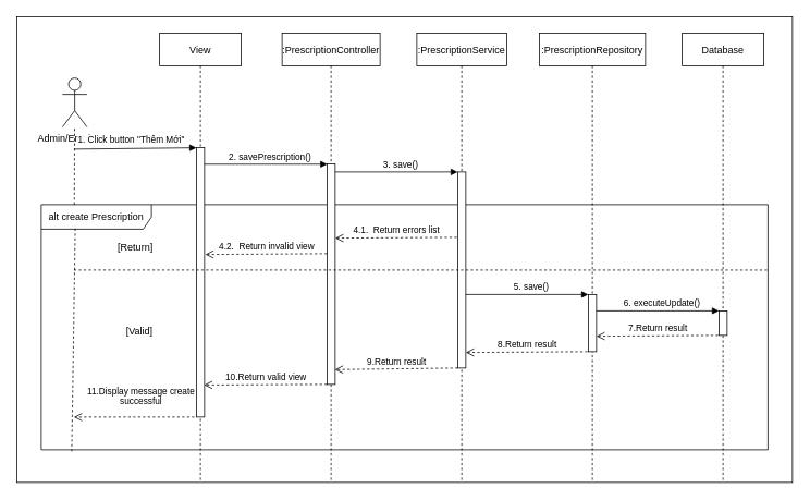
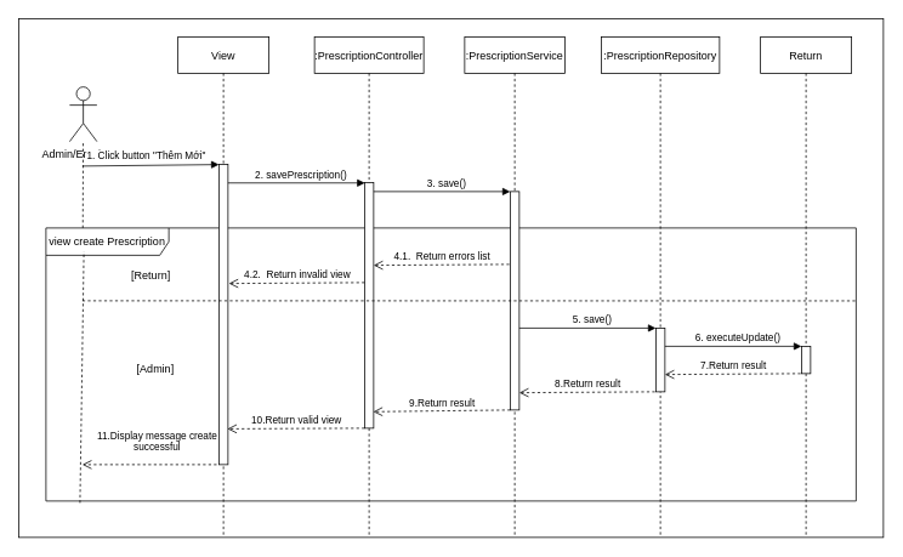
  <mxCell id="0" />
  <mxCell id="1" parent="0" />
  <mxCell id="2" value="" style="rounded=0;whiteSpace=wrap;html=1;" parent="1" vertex="1"><mxGeometry x="20" y="20" width="950" height="570" as="geometry" /></mxCell>
- <mxCell id="3" value="alt create Prescription" style="shape=umlFrame;whiteSpace=wrap;html=1;width=135;height=30;" parent="1" vertex="1"><mxGeometry x="50" y="250" width="890" height="300" as="geometry" /></mxCell>
+ <mxCell id="3" value="view create Prescription" style="shape=umlFrame;whiteSpace=wrap;html=1;width=135;height=30;" parent="1" vertex="1"><mxGeometry x="50" y="250" width="890" height="300" as="geometry" /></mxCell>
  <mxCell id="4" value="Admin/Employee" style="shape=umlActor;verticalLabelPosition=bottom;verticalAlign=top;html=1;" parent="1" vertex="1"><mxGeometry x="76" y="95" width="30" height="60" as="geometry" /></mxCell>
  <mxCell id="5" value="View" style="shape=umlLifeline;perimeter=lifelinePerimeter;container=1;collapsible=0;recursiveResize=0;rounded=0;shadow=0;strokeWidth=1;" parent="1" vertex="1"><mxGeometry x="195" y="40" width="100" height="550" as="geometry" /></mxCell>
  <mxCell id="6" value="" style="html=1;points=[];perimeter=orthogonalPerimeter;" parent="5" vertex="1"><mxGeometry x="45" y="140" width="10" height="330" as="geometry" /></mxCell>
  <mxCell id="7" value="11.Display message create &lt;br&gt;successful" style="html=1;verticalAlign=bottom;endArrow=open;dashed=1;endSize=8;" parent="5" edge="1"><mxGeometry x="-0.085" y="-10" relative="1" as="geometry"><mxPoint x="42.5" y="470" as="sourcePoint" /><mxPoint x="-105" y="470" as="targetPoint" /><mxPoint x="1" as="offset" /></mxGeometry></mxCell>
  <mxCell id="8" value=":PrescriptionController" style="shape=umlLifeline;perimeter=lifelinePerimeter;container=1;collapsible=0;recursiveResize=0;rounded=0;shadow=0;strokeWidth=1;" parent="1" vertex="1"><mxGeometry x="345" y="40" width="120" height="550" as="geometry" /></mxCell>
  <mxCell id="9" value="" style="html=1;points=[];perimeter=orthogonalPerimeter;" parent="8" vertex="1"><mxGeometry x="55" y="160" width="10" height="270" as="geometry" /></mxCell>
  <mxCell id="10" value="4.2. &amp;nbsp;Return invalid view" style="html=1;verticalAlign=bottom;endArrow=open;dashed=1;endSize=8;exitX=-0.055;exitY=0.291;exitDx=0;exitDy=0;exitPerimeter=0;" parent="8" edge="1"><mxGeometry x="-0.003" relative="1" as="geometry"><mxPoint x="55" y="270" as="sourcePoint" /><mxPoint x="-94" y="271" as="targetPoint" /><mxPoint as="offset" /></mxGeometry></mxCell>
  <mxCell id="11" value="10.Return valid view" style="html=1;verticalAlign=bottom;endArrow=open;dashed=1;endSize=8;exitX=-0.055;exitY=0.291;exitDx=0;exitDy=0;exitPerimeter=0;entryX=0.942;entryY=0.881;entryDx=0;entryDy=0;entryPerimeter=0;" parent="8" target="6" edge="1"><mxGeometry x="-0.003" relative="1" as="geometry"><mxPoint x="55" y="430" as="sourcePoint" /><mxPoint x="-94" y="431" as="targetPoint" /><mxPoint as="offset" /></mxGeometry></mxCell>
  <mxCell id="12" value="4.1. &amp;nbsp;Return errors list" style="html=1;verticalAlign=bottom;endArrow=open;dashed=1;endSize=8;exitX=-0.055;exitY=0.291;exitDx=0;exitDy=0;exitPerimeter=0;" parent="8" edge="1"><mxGeometry x="-0.003" relative="1" as="geometry"><mxPoint x="214" y="250" as="sourcePoint" /><mxPoint x="65" y="251" as="targetPoint" /><mxPoint as="offset" /></mxGeometry></mxCell>
  <mxCell id="13" value="3. save()" style="html=1;verticalAlign=bottom;endArrow=block;entryX=0;entryY=0;entryDx=0;entryDy=0;entryPerimeter=0;" parent="8" target="15" edge="1"><mxGeometry x="0.067" width="80" relative="1" as="geometry"><mxPoint x="65" y="170" as="sourcePoint" /><mxPoint x="215" y="170" as="targetPoint" /><mxPoint as="offset" /></mxGeometry></mxCell>
  <mxCell id="14" value=":PrescriptionService" style="shape=umlLifeline;perimeter=lifelinePerimeter;container=1;collapsible=0;recursiveResize=0;rounded=0;shadow=0;strokeWidth=1;" parent="1" vertex="1"><mxGeometry x="510" y="40" width="110" height="550" as="geometry" /></mxCell>
  <mxCell id="15" value="" style="html=1;points=[];perimeter=orthogonalPerimeter;" parent="14" vertex="1"><mxGeometry x="50" y="170" width="10" height="240" as="geometry" /></mxCell>
  <mxCell id="16" value="9.Return result" style="html=1;verticalAlign=bottom;endArrow=open;dashed=1;endSize=8;exitX=-0.055;exitY=0.291;exitDx=0;exitDy=0;exitPerimeter=0;entryX=0.962;entryY=0.933;entryDx=0;entryDy=0;entryPerimeter=0;" parent="14" target="9" edge="1"><mxGeometry x="-0.003" relative="1" as="geometry"><mxPoint x="50" y="410" as="sourcePoint" /><mxPoint x="-99" y="411" as="targetPoint" /><mxPoint as="offset" /></mxGeometry></mxCell>
  <mxCell id="17" value=":PrescriptionRepository" style="shape=umlLifeline;perimeter=lifelinePerimeter;container=1;collapsible=0;recursiveResize=0;rounded=0;shadow=0;strokeWidth=1;" parent="1" vertex="1"><mxGeometry x="660" y="40" width="130" height="550" as="geometry" /></mxCell>
  <mxCell id="18" value="" style="html=1;points=[];perimeter=orthogonalPerimeter;" parent="17" vertex="1"><mxGeometry x="60" y="320" width="10" height="70" as="geometry" /></mxCell>
  <mxCell id="19" value="5. save()" style="html=1;verticalAlign=bottom;endArrow=block;" parent="17" edge="1"><mxGeometry x="0.067" width="80" relative="1" as="geometry"><mxPoint x="-90" y="320" as="sourcePoint" /><mxPoint x="60" y="320" as="targetPoint" /><mxPoint as="offset" /></mxGeometry></mxCell>
- <mxCell id="20" value="Database" style="shape=umlLifeline;perimeter=lifelinePerimeter;container=1;collapsible=0;recursiveResize=0;rounded=0;shadow=0;strokeWidth=1;" parent="1" vertex="1"><mxGeometry x="835" y="40" width="100" height="550" as="geometry" /></mxCell>
+ <mxCell id="20" value="Return" style="shape=umlLifeline;perimeter=lifelinePerimeter;container=1;collapsible=0;recursiveResize=0;rounded=0;shadow=0;strokeWidth=1;" parent="1" vertex="1"><mxGeometry x="835" y="40" width="100" height="550" as="geometry" /></mxCell>
  <mxCell id="21" value="" style="html=1;points=[];perimeter=orthogonalPerimeter;" parent="20" vertex="1"><mxGeometry x="45" y="340" width="10" height="30" as="geometry" /></mxCell>
  <mxCell id="22" value="1. Click button&amp;nbsp;&quot;Thêm Mới&quot;" style="html=1;verticalAlign=bottom;endArrow=block;entryX=0.007;entryY=0.001;entryDx=0;entryDy=0;entryPerimeter=0;" parent="1" target="6" edge="1"><mxGeometry x="-0.067" y="1" width="80" relative="1" as="geometry"><mxPoint x="90" y="182" as="sourcePoint" /><mxPoint x="235" y="180" as="targetPoint" /><mxPoint as="offset" /></mxGeometry></mxCell>
  <mxCell id="23" value="2. savePrescription()" style="html=1;verticalAlign=bottom;endArrow=block;entryX=0.038;entryY=0.002;entryDx=0;entryDy=0;entryPerimeter=0;" parent="1" source="6" target="9" edge="1"><mxGeometry x="0.067" width="80" relative="1" as="geometry"><mxPoint x="255" y="200" as="sourcePoint" /><mxPoint x="400" y="200" as="targetPoint" /><mxPoint as="offset" /></mxGeometry></mxCell>
  <mxCell id="24" value="" style="endArrow=none;dashed=1;html=1;rounded=0;entryX=1.002;entryY=0.267;entryDx=0;entryDy=0;entryPerimeter=0;" parent="1" target="3" edge="1"><mxGeometry width="50" height="50" relative="1" as="geometry"><mxPoint x="90" y="330" as="sourcePoint" /><mxPoint x="925" y="330" as="targetPoint" /></mxGeometry></mxCell>
  <mxCell id="25" value="[Return]" style="text;html=1;align=center;verticalAlign=middle;resizable=0;points=[];autosize=1;strokeColor=none;fillColor=none;" parent="1" vertex="1"><mxGeometry x="135" y="288" width="60" height="30" as="geometry" /></mxCell>
- <mxCell id="26" value="[Valid]" style="text;html=1;align=center;verticalAlign=middle;resizable=0;points=[];autosize=1;strokeColor=none;fillColor=none;" parent="1" vertex="1"><mxGeometry x="140" y="390" width="60" height="30" as="geometry" /></mxCell>
+ <mxCell id="26" value="[Admin]" style="text;html=1;align=center;verticalAlign=middle;resizable=0;points=[];autosize=1;strokeColor=none;fillColor=none;" parent="1" vertex="1"><mxGeometry x="140" y="390" width="60" height="30" as="geometry" /></mxCell>
  <mxCell id="27" value="6. executeUpdate()" style="html=1;verticalAlign=bottom;endArrow=block;" parent="1" edge="1"><mxGeometry x="0.067" width="80" relative="1" as="geometry"><mxPoint x="730" y="380" as="sourcePoint" /><mxPoint x="880" y="380" as="targetPoint" /><mxPoint as="offset" /></mxGeometry></mxCell>
  <mxCell id="28" value="7.Return result" style="html=1;verticalAlign=bottom;endArrow=open;dashed=1;endSize=8;exitX=-0.055;exitY=0.291;exitDx=0;exitDy=0;exitPerimeter=0;" parent="1" edge="1"><mxGeometry x="-0.003" relative="1" as="geometry"><mxPoint x="879" y="410" as="sourcePoint" /><mxPoint x="730" y="411" as="targetPoint" /><mxPoint as="offset" /></mxGeometry></mxCell>
  <mxCell id="29" value="8.Return result" style="html=1;verticalAlign=bottom;endArrow=open;dashed=1;endSize=8;exitX=-0.055;exitY=0.291;exitDx=0;exitDy=0;exitPerimeter=0;" parent="1" edge="1"><mxGeometry x="-0.003" relative="1" as="geometry"><mxPoint x="719" y="430" as="sourcePoint" /><mxPoint x="570" y="431" as="targetPoint" /><mxPoint as="offset" /></mxGeometry></mxCell>
  <mxCell id="30" value="" style="endArrow=none;dashed=1;html=1;rounded=0;" edge="1" parent="1" target="4"><mxGeometry width="50" height="50" relative="1" as="geometry"><mxPoint x="90.5" y="250" as="sourcePoint" /><mxPoint x="90.5" y="130" as="targetPoint" /></mxGeometry></mxCell>
  <mxCell id="31" value="" style="endArrow=none;dashed=1;html=1;rounded=0;exitX=0.042;exitY=1.007;exitDx=0;exitDy=0;exitPerimeter=0;entryX=0.047;entryY=0.093;entryDx=0;entryDy=0;entryPerimeter=0;" edge="1" parent="1" source="3"><mxGeometry width="50" height="50" relative="1" as="geometry"><mxPoint x="90.34" y="420" as="sourcePoint" /><mxPoint x="91.67" y="275.9" as="targetPoint" /></mxGeometry></mxCell>
